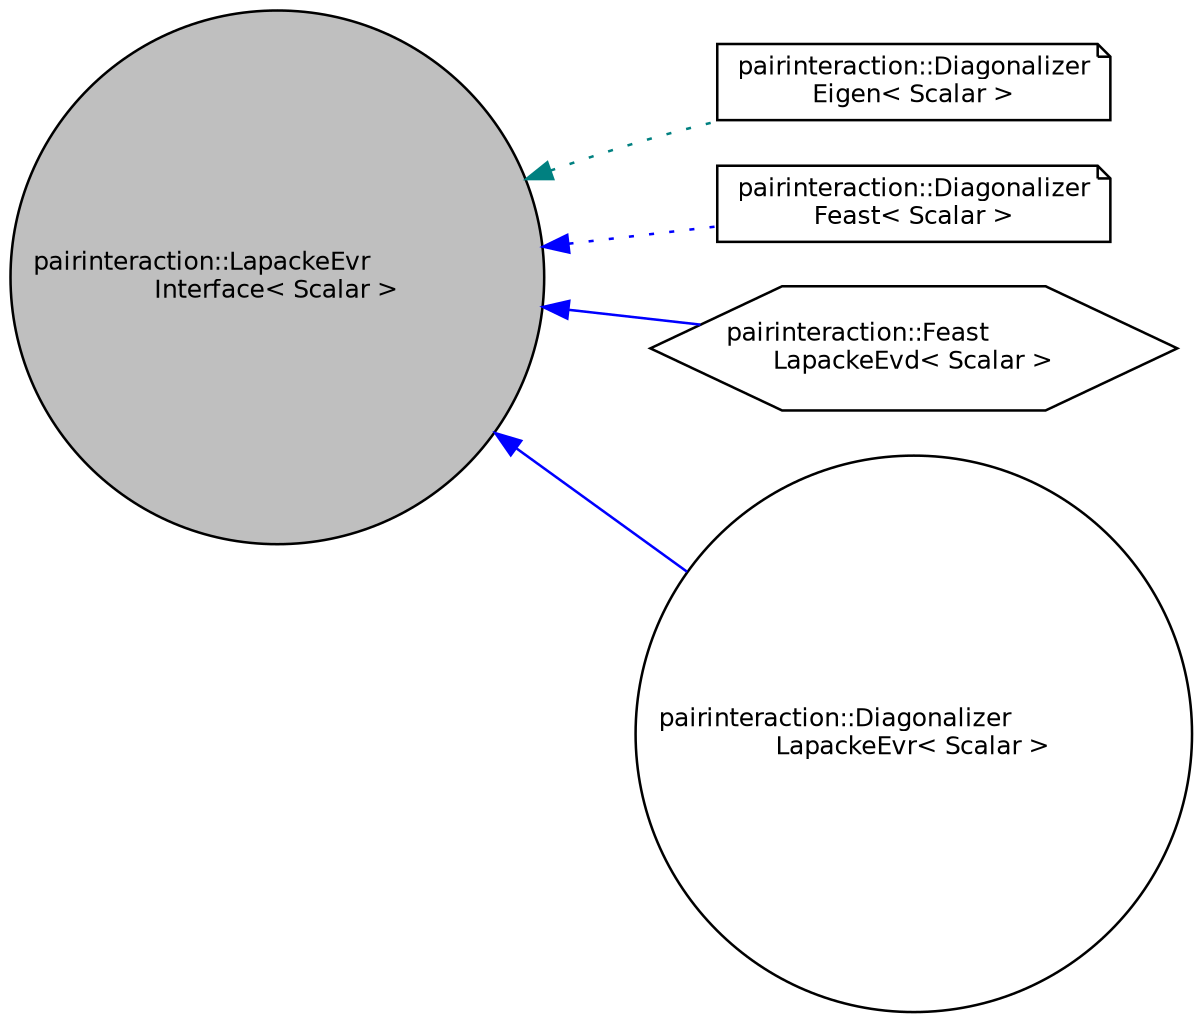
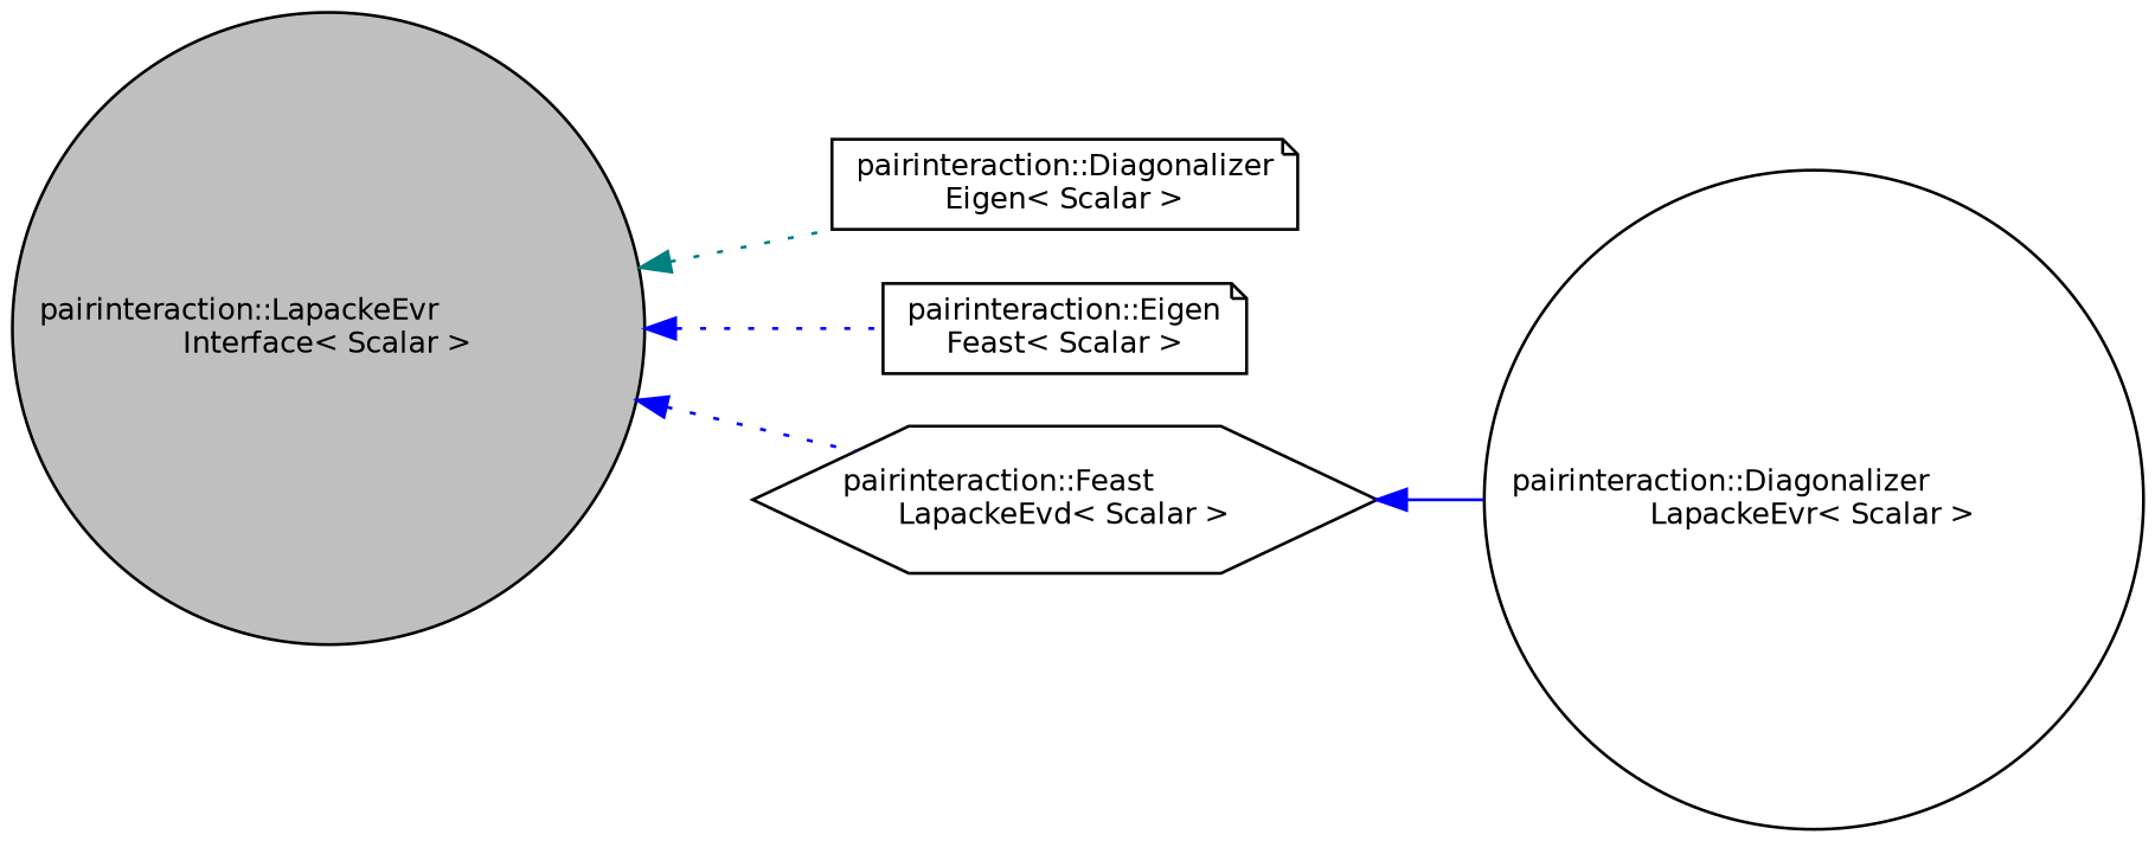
  digraph {
    rankdir=LR
    node [color=black fontname=Helvetica fontsize=10 shape=circle]
    edge [color=blue dir=back fontname=Helvetica fontsize=10 labelfontname=Helvetica labelfontsize=10 style=dotted]
    n1 [fillcolor=grey75 fontcolor=black height=0.2 label="pairinteraction::LapackeEvr\lInterface\< Scalar \>" style=filled width=0.4]
    n2 [height=0.2 label="pairinteraction::Diagonalizer\lEigen\< Scalar \>" shape=note width=0.4]
-   n3 [height=0.2 label="pairinteraction::Diagonalizer\lFeast\< Scalar \>" shape=note width=0.4]
+   n3 [height=0.2 label="pairinteraction::Eigen\lFeast\< Scalar \>" shape=note width=0.4]
    n4 [height=0.2 label="pairinteraction::Feast\lLapackeEvd\< Scalar \>" shape=hexagon width=0.4]
    n5 [height=0.2 label="pairinteraction::Diagonalizer\lLapackeEvr\< Scalar \>" width=0.4]
    n1 -> n2 [color=teal]
    n1 -> n3
-   n1 -> n4 [style=solid]
-   n1 -> n5 [style=solid]
+   n1 -> n4
+   n4 -> n5 [style=solid]
  }
